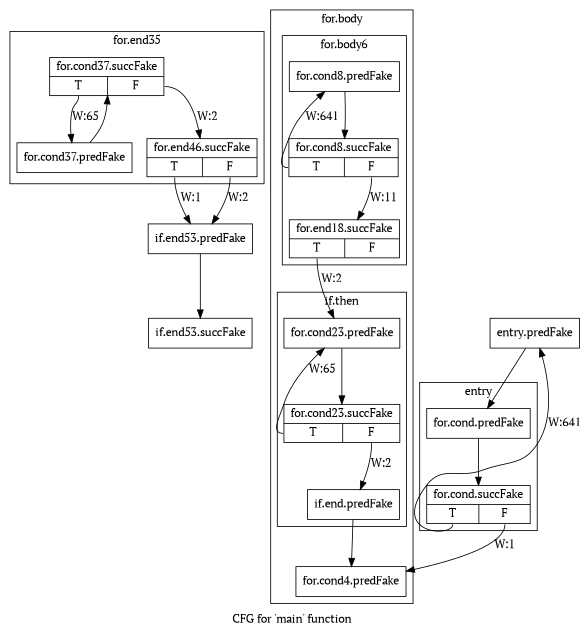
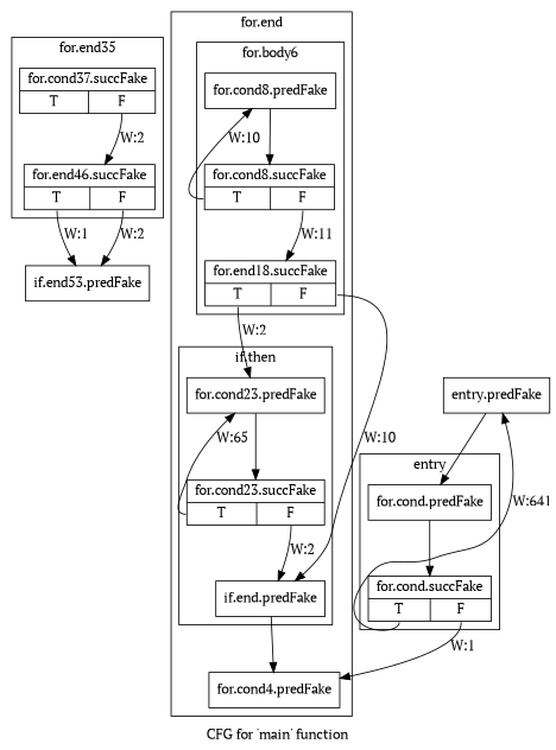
  digraph {
    fontname="PT Serif"
    label="CFG for 'main' function"
    node [filename="../../../../Vitis-Tutorials/Getting_Started/Vitis_HLS/reference-files/src/dct_test.cpp" fontname="PT Serif" linenumber=61 shape=record]
    edge [execusionnum=1 filename="../../../../Vitis-Tutorials/Getting_Started/Vitis_HLS/reference-files/src/dct_test.cpp" fontname="PT Serif"]
    n1 [label="{for.end46.succFake|{<s0>T|<s1>F}}" linenumber=69]
-   n2 [label="{for.cond37.predFake}"]
    n3 [label="{for.cond37.succFake|{<s0>T|<s1>F}}"]
    n4 [label="{for.cond8.predFake}" linenumber=39]
    n5 [label="{for.cond8.succFake|{<s0>T|<s1>F}}" linenumber=39]
    n6 [label="{for.end18.succFake|{<s0>T|<s1>F}}" linenumber=50]
    n7 [label="{for.cond23.predFake}" linenumber=52]
    n8 [label="{for.cond23.succFake|{<s0>T|<s1>F}}" linenumber=52]
    n9 [label="{if.end.predFake}" linenumber=56]
    n10 [label="{for.cond4.predFake}" linenumber=36]
    n11 [label="{for.cond.predFake}" linenumber=27]
    n12 [label="{for.cond.succFake|{<s0>T|<s1>F}}" linenumber=27]
    n13 [label="{if.end53.predFake}" linenumber=75]
    n14 [label="{entry.predFake}" filename="" linenumber=""]
-   n15 [label="{if.end53.succFake}" linenumber=75]
    subgraph cluster_1 {
      invocationtime=2
      label="for.end35"
      tripcount=64
      n1
-     n2
      n3
    }
    subgraph cluster_2 {
      invocationtime=2
-     label="for.body"
+     label="for.end"
      tripcount=10
      n10
      subgraph cluster_3 {
        invocationtime=11
        label="for.body6"
        tripcount=640
        n4
        n5
        n6
      }
      subgraph cluster_4 {
        invocationtime=2
        label="if.then"
        tripcount=64
        n7
        n8
        n9
      }
    }
    subgraph cluster_5 {
      invocationtime=1
      label=entry
      tripcount=640
      n11
      n12
    }
    n1 -> n13 [execusionnum=0 label="W:1" tailport=s0]
    n1 -> n13 [label="W:2" tailport=s1]
-   n2 -> n3 [execusionnum=65]
    n3 -> n1 [label="W:2" tailport=s1]
-   n3 -> n2 [execusionnum=64 label="W:65" memoryops="b_prime_read:62" tailport=s0]
    n4 -> n5 [execusionnum=650]
-   n5 -> n4 [execusionnum=640 label="W:641" memoryops="x_read:40; a_write:40" tailport=s0]
+   n5 -> n4 [execusionnum=640 label="W:10" memoryops="x_read:40; a_write:40" tailport=s0]
    n5 -> n6 [callList="1:46" execusionnum=10 label="W:11" tailport=s1]
    n6 -> n7 [label="W:2" tailport=s0]
+   n6 -> n9 [label="W:10" tailport=s1 execusionnum="" filename=""]
    n7 -> n8 [execusionnum=65]
    n8 -> n7 [execusionnum=64 label="W:65" memoryops="b_read:53; b_prime_write:53" tailport=s0]
    n8 -> n9 [label="W:2" tailport=s1]
    n9 -> n10 [execusionnum=10]
    n11 -> n12 [execusionnum=641]
    n12 -> n10 [label="W:1" tailport=s1]
    n12 -> n14 [execusionnum=640 label="W:641" memoryops="; x_write:30" tailport=s0]
-   n13 -> n15
    n14 -> n11
  }
